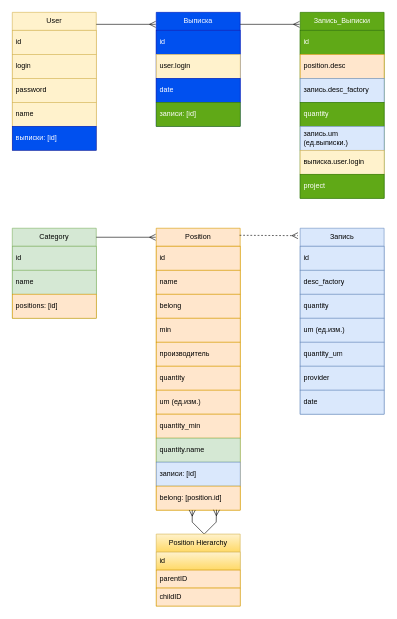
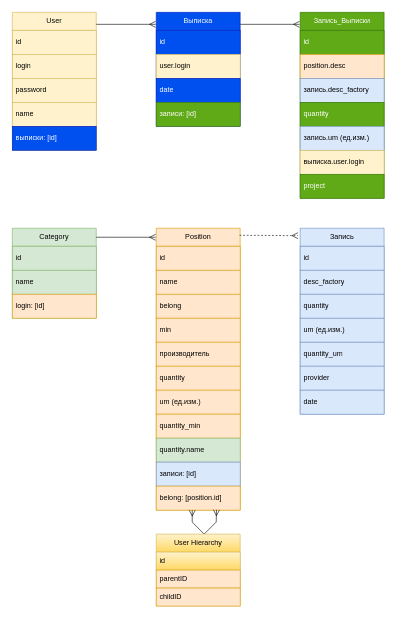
  <mxCell id="0" />
  <mxCell id="1" parent="0" />
  <mxCell id="2" value="User" style="swimlane;fontStyle=0;childLayout=stackLayout;horizontal=1;startSize=30;horizontalStack=0;resizeParent=1;resizeParentMax=0;resizeLast=0;collapsible=1;marginBottom=0;whiteSpace=wrap;html=1;fillColor=#fff2cc;strokeColor=#d6b656;" parent="1" vertex="1"><mxGeometry x="20" y="20" width="140" height="230" as="geometry" /></mxCell>
  <mxCell id="3" value="id" style="text;strokeColor=#d6b656;fillColor=#fff2cc;align=left;verticalAlign=middle;spacingLeft=4;spacingRight=4;overflow=hidden;points=[[0,0.5],[1,0.5]];portConstraint=eastwest;rotatable=0;whiteSpace=wrap;html=1;" parent="2" vertex="1"><mxGeometry y="30" width="140" height="40" as="geometry" /></mxCell>
  <mxCell id="4" value="login" style="text;strokeColor=#d6b656;fillColor=#fff2cc;align=left;verticalAlign=middle;spacingLeft=4;spacingRight=4;overflow=hidden;points=[[0,0.5],[1,0.5]];portConstraint=eastwest;rotatable=0;whiteSpace=wrap;html=1;" parent="2" vertex="1"><mxGeometry y="70" width="140" height="40" as="geometry" /></mxCell>
  <mxCell id="5" value="password" style="text;strokeColor=#d6b656;fillColor=#fff2cc;align=left;verticalAlign=middle;spacingLeft=4;spacingRight=4;overflow=hidden;points=[[0,0.5],[1,0.5]];portConstraint=eastwest;rotatable=0;whiteSpace=wrap;html=1;" parent="2" vertex="1"><mxGeometry y="110" width="140" height="40" as="geometry" /></mxCell>
  <mxCell id="6" value="name" style="text;strokeColor=#d6b656;fillColor=#fff2cc;align=left;verticalAlign=middle;spacingLeft=4;spacingRight=4;overflow=hidden;points=[[0,0.5],[1,0.5]];portConstraint=eastwest;rotatable=0;whiteSpace=wrap;html=1;" parent="2" vertex="1"><mxGeometry y="150" width="140" height="40" as="geometry" /></mxCell>
  <mxCell id="7" value="выписки: [id]" style="text;strokeColor=#001DBC;fillColor=#0050ef;align=left;verticalAlign=middle;spacingLeft=4;spacingRight=4;overflow=hidden;points=[[0,0.5],[1,0.5]];portConstraint=eastwest;rotatable=0;whiteSpace=wrap;html=1;fontColor=#ffffff;" parent="2" vertex="1"><mxGeometry y="190" width="140" height="40" as="geometry" /></mxCell>
  <mxCell id="8" value="Category" style="swimlane;fontStyle=0;childLayout=stackLayout;horizontal=1;startSize=30;horizontalStack=0;resizeParent=1;resizeParentMax=0;resizeLast=0;collapsible=1;marginBottom=0;whiteSpace=wrap;html=1;fillColor=#d5e8d4;strokeColor=#82b366;" parent="1" vertex="1"><mxGeometry x="20" y="380" width="140" height="150" as="geometry" /></mxCell>
  <mxCell id="9" value="id" style="text;strokeColor=#82b366;fillColor=#d5e8d4;align=left;verticalAlign=middle;spacingLeft=4;spacingRight=4;overflow=hidden;points=[[0,0.5],[1,0.5]];portConstraint=eastwest;rotatable=0;whiteSpace=wrap;html=1;" parent="8" vertex="1"><mxGeometry y="30" width="140" height="40" as="geometry" /></mxCell>
  <mxCell id="10" value="name" style="text;strokeColor=#82b366;fillColor=#d5e8d4;align=left;verticalAlign=middle;spacingLeft=4;spacingRight=4;overflow=hidden;points=[[0,0.5],[1,0.5]];portConstraint=eastwest;rotatable=0;whiteSpace=wrap;html=1;" parent="8" vertex="1"><mxGeometry y="70" width="140" height="40" as="geometry" /></mxCell>
- <mxCell id="11" value="positions: [id]" style="text;strokeColor=#d79b00;fillColor=#ffe6cc;align=left;verticalAlign=middle;spacingLeft=4;spacingRight=4;overflow=hidden;points=[[0,0.5],[1,0.5]];portConstraint=eastwest;rotatable=0;whiteSpace=wrap;html=1;" parent="8" vertex="1"><mxGeometry y="110" width="140" height="40" as="geometry" /></mxCell>
+ <mxCell id="11" value="login: [id]" style="text;strokeColor=#d79b00;fillColor=#ffe6cc;align=left;verticalAlign=middle;spacingLeft=4;spacingRight=4;overflow=hidden;points=[[0,0.5],[1,0.5]];portConstraint=eastwest;rotatable=0;whiteSpace=wrap;html=1;" parent="8" vertex="1"><mxGeometry y="110" width="140" height="40" as="geometry" /></mxCell>
  <mxCell id="12" value="Выписка" style="swimlane;fontStyle=0;childLayout=stackLayout;horizontal=1;startSize=30;horizontalStack=0;resizeParent=1;resizeParentMax=0;resizeLast=0;collapsible=1;marginBottom=0;whiteSpace=wrap;html=1;fillColor=#0050ef;fontColor=#ffffff;strokeColor=#001DBC;" parent="1" vertex="1"><mxGeometry x="260" y="20" width="140" height="190" as="geometry" /></mxCell>
  <mxCell id="13" value="id" style="text;strokeColor=#001DBC;fillColor=#0050ef;align=left;verticalAlign=middle;spacingLeft=4;spacingRight=4;overflow=hidden;points=[[0,0.5],[1,0.5]];portConstraint=eastwest;rotatable=0;whiteSpace=wrap;html=1;fontColor=#ffffff;" parent="12" vertex="1"><mxGeometry y="30" width="140" height="40" as="geometry" /></mxCell>
  <mxCell id="14" value="user.login" style="text;strokeColor=#d6b656;fillColor=#fff2cc;align=left;verticalAlign=middle;spacingLeft=4;spacingRight=4;overflow=hidden;points=[[0,0.5],[1,0.5]];portConstraint=eastwest;rotatable=0;whiteSpace=wrap;html=1;" parent="12" vertex="1"><mxGeometry y="70" width="140" height="40" as="geometry" /></mxCell>
  <mxCell id="15" value="date" style="text;strokeColor=#001DBC;fillColor=#0050ef;align=left;verticalAlign=middle;spacingLeft=4;spacingRight=4;overflow=hidden;points=[[0,0.5],[1,0.5]];portConstraint=eastwest;rotatable=0;whiteSpace=wrap;html=1;fontColor=#ffffff;" parent="12" vertex="1"><mxGeometry y="110" width="140" height="40" as="geometry" /></mxCell>
  <mxCell id="16" value="записи: [id]" style="text;strokeColor=#2D7600;fillColor=#60a917;align=left;verticalAlign=middle;spacingLeft=4;spacingRight=4;overflow=hidden;points=[[0,0.5],[1,0.5]];portConstraint=eastwest;rotatable=0;whiteSpace=wrap;html=1;fontColor=#ffffff;" parent="12" vertex="1"><mxGeometry y="150" width="140" height="40" as="geometry" /></mxCell>
  <mxCell id="17" value="Запись_Выписки" style="swimlane;fontStyle=0;childLayout=stackLayout;horizontal=1;startSize=30;horizontalStack=0;resizeParent=1;resizeParentMax=0;resizeLast=0;collapsible=1;marginBottom=0;whiteSpace=wrap;html=1;fillColor=#60a917;fontColor=#ffffff;strokeColor=#2D7600;" parent="1" vertex="1"><mxGeometry x="500" y="20" width="140" height="310" as="geometry" /></mxCell>
  <mxCell id="18" value="id" style="text;strokeColor=#2D7600;fillColor=#60a917;align=left;verticalAlign=middle;spacingLeft=4;spacingRight=4;overflow=hidden;points=[[0,0.5],[1,0.5]];portConstraint=eastwest;rotatable=0;whiteSpace=wrap;html=1;fontColor=#ffffff;" parent="17" vertex="1"><mxGeometry y="30" width="140" height="40" as="geometry" /></mxCell>
  <mxCell id="19" value="position.desc" style="text;strokeColor=#d79b00;fillColor=#ffe6cc;align=left;verticalAlign=middle;spacingLeft=4;spacingRight=4;overflow=hidden;points=[[0,0.5],[1,0.5]];portConstraint=eastwest;rotatable=0;whiteSpace=wrap;html=1;" parent="17" vertex="1"><mxGeometry y="70" width="140" height="40" as="geometry" /></mxCell>
  <mxCell id="20" value="запись.desc_factory" style="text;strokeColor=#6c8ebf;fillColor=#dae8fc;align=left;verticalAlign=middle;spacingLeft=4;spacingRight=4;overflow=hidden;points=[[0,0.5],[1,0.5]];portConstraint=eastwest;rotatable=0;whiteSpace=wrap;html=1;" parent="17" vertex="1"><mxGeometry y="110" width="140" height="40" as="geometry" /></mxCell>
  <mxCell id="21" value="quantity" style="text;strokeColor=#2D7600;fillColor=#60a917;align=left;verticalAlign=middle;spacingLeft=4;spacingRight=4;overflow=hidden;points=[[0,0.5],[1,0.5]];portConstraint=eastwest;rotatable=0;whiteSpace=wrap;html=1;fontColor=#ffffff;" parent="17" vertex="1"><mxGeometry y="150" width="140" height="40" as="geometry" /></mxCell>
- <mxCell id="22" value="запись.um (ед.выписки.)" style="text;strokeColor=#6c8ebf;fillColor=#dae8fc;align=left;verticalAlign=middle;spacingLeft=4;spacingRight=4;overflow=hidden;points=[[0,0.5],[1,0.5]];portConstraint=eastwest;rotatable=0;whiteSpace=wrap;html=1;" parent="17" vertex="1"><mxGeometry y="190" width="140" height="40" as="geometry" /></mxCell>
+ <mxCell id="22" value="запись.um (ед.изм.)" style="text;strokeColor=#6c8ebf;fillColor=#dae8fc;align=left;verticalAlign=middle;spacingLeft=4;spacingRight=4;overflow=hidden;points=[[0,0.5],[1,0.5]];portConstraint=eastwest;rotatable=0;whiteSpace=wrap;html=1;" parent="17" vertex="1"><mxGeometry y="190" width="140" height="40" as="geometry" /></mxCell>
  <mxCell id="23" value="выписка.user.login" style="text;strokeColor=#d6b656;fillColor=#fff2cc;align=left;verticalAlign=middle;spacingLeft=4;spacingRight=4;overflow=hidden;points=[[0,0.5],[1,0.5]];portConstraint=eastwest;rotatable=0;whiteSpace=wrap;html=1;" parent="17" vertex="1"><mxGeometry y="230" width="140" height="40" as="geometry" /></mxCell>
  <mxCell id="24" value="project" style="text;strokeColor=#2D7600;fillColor=#60a917;align=left;verticalAlign=middle;spacingLeft=4;spacingRight=4;overflow=hidden;points=[[0,0.5],[1,0.5]];portConstraint=eastwest;rotatable=0;whiteSpace=wrap;html=1;fontColor=#ffffff;" parent="17" vertex="1"><mxGeometry y="270" width="140" height="40" as="geometry" /></mxCell>
  <mxCell id="25" value="Position" style="swimlane;fontStyle=0;childLayout=stackLayout;horizontal=1;startSize=30;horizontalStack=0;resizeParent=1;resizeParentMax=0;resizeLast=0;collapsible=1;marginBottom=0;whiteSpace=wrap;html=1;fillColor=#ffe6cc;strokeColor=#d79b00;" parent="1" vertex="1"><mxGeometry x="260" y="380" width="140" height="470" as="geometry" /></mxCell>
  <mxCell id="26" value="id" style="text;align=left;verticalAlign=middle;spacingLeft=4;spacingRight=4;overflow=hidden;points=[[0,0.5],[1,0.5]];portConstraint=eastwest;rotatable=0;whiteSpace=wrap;html=1;fillColor=#ffe6cc;strokeColor=#d79b00;" parent="25" vertex="1"><mxGeometry y="30" width="140" height="40" as="geometry" /></mxCell>
  <mxCell id="27" value="name" style="text;strokeColor=#d79b00;fillColor=#ffe6cc;align=left;verticalAlign=middle;spacingLeft=4;spacingRight=4;overflow=hidden;points=[[0,0.5],[1,0.5]];portConstraint=eastwest;rotatable=0;whiteSpace=wrap;html=1;" parent="25" vertex="1"><mxGeometry y="70" width="140" height="40" as="geometry" /></mxCell>
  <mxCell id="28" value="belong" style="text;strokeColor=#d79b00;fillColor=#ffe6cc;align=left;verticalAlign=middle;spacingLeft=4;spacingRight=4;overflow=hidden;points=[[0,0.5],[1,0.5]];portConstraint=eastwest;rotatable=0;whiteSpace=wrap;html=1;" parent="25" vertex="1"><mxGeometry y="110" width="140" height="40" as="geometry" /></mxCell>
  <mxCell id="29" value="min" style="text;strokeColor=#d79b00;fillColor=#ffe6cc;align=left;verticalAlign=middle;spacingLeft=4;spacingRight=4;overflow=hidden;points=[[0,0.5],[1,0.5]];portConstraint=eastwest;rotatable=0;whiteSpace=wrap;html=1;" parent="25" vertex="1"><mxGeometry y="150" width="140" height="40" as="geometry" /></mxCell>
  <mxCell id="30" value="производитель" style="text;strokeColor=#d79b00;fillColor=#ffe6cc;align=left;verticalAlign=middle;spacingLeft=4;spacingRight=4;overflow=hidden;points=[[0,0.5],[1,0.5]];portConstraint=eastwest;rotatable=0;whiteSpace=wrap;html=1;" parent="25" vertex="1"><mxGeometry y="190" width="140" height="40" as="geometry" /></mxCell>
  <mxCell id="31" value="quantity" style="text;strokeColor=#d79b00;fillColor=#ffe6cc;align=left;verticalAlign=middle;spacingLeft=4;spacingRight=4;overflow=hidden;points=[[0,0.5],[1,0.5]];portConstraint=eastwest;rotatable=0;whiteSpace=wrap;html=1;" parent="25" vertex="1"><mxGeometry y="230" width="140" height="40" as="geometry" /></mxCell>
  <mxCell id="32" value="um (ед.изм.)" style="text;strokeColor=#d79b00;fillColor=#ffe6cc;align=left;verticalAlign=middle;spacingLeft=4;spacingRight=4;overflow=hidden;points=[[0,0.5],[1,0.5]];portConstraint=eastwest;rotatable=0;whiteSpace=wrap;html=1;" parent="25" vertex="1"><mxGeometry y="270" width="140" height="40" as="geometry" /></mxCell>
  <mxCell id="33" value="quantity_min" style="text;strokeColor=#d79b00;fillColor=#ffe6cc;align=left;verticalAlign=middle;spacingLeft=4;spacingRight=4;overflow=hidden;points=[[0,0.5],[1,0.5]];portConstraint=eastwest;rotatable=0;whiteSpace=wrap;html=1;" parent="25" vertex="1"><mxGeometry y="310" width="140" height="40" as="geometry" /></mxCell>
  <mxCell id="34" value="quantity.name" style="text;strokeColor=#82b366;fillColor=#d5e8d4;align=left;verticalAlign=middle;spacingLeft=4;spacingRight=4;overflow=hidden;points=[[0,0.5],[1,0.5]];portConstraint=eastwest;rotatable=0;whiteSpace=wrap;html=1;" parent="25" vertex="1"><mxGeometry y="350" width="140" height="40" as="geometry" /></mxCell>
  <mxCell id="35" value="записи: [id]" style="text;strokeColor=#6c8ebf;fillColor=#dae8fc;align=left;verticalAlign=middle;spacingLeft=4;spacingRight=4;overflow=hidden;points=[[0,0.5],[1,0.5]];portConstraint=eastwest;rotatable=0;whiteSpace=wrap;html=1;" parent="25" vertex="1"><mxGeometry y="390" width="140" height="40" as="geometry" /></mxCell>
  <mxCell id="36" value="belong: [position.id]" style="text;strokeColor=#d79b00;fillColor=#ffe6cc;align=left;verticalAlign=middle;spacingLeft=4;spacingRight=4;overflow=hidden;points=[[0,0.5],[1,0.5]];portConstraint=eastwest;rotatable=0;whiteSpace=wrap;html=1;" parent="25" vertex="1"><mxGeometry y="430" width="140" height="40" as="geometry" /></mxCell>
  <mxCell id="37" value="" style="endArrow=ERmany;html=1;rounded=0;fontSize=12;startSize=8;endSize=8;endFill=0;entryX=0.718;entryY=0.987;entryDx=0;entryDy=0;entryPerimeter=0;exitX=0.429;exitY=1;exitDx=0;exitDy=0;exitPerimeter=0;startArrow=ERmany;startFill=0;" parent="25" source="36" target="36" edge="1"><mxGeometry width="50" height="50" relative="1" as="geometry"><mxPoint x="50" y="470" as="sourcePoint" /><mxPoint x="120" y="470" as="targetPoint" /><Array as="points"><mxPoint x="60" y="490" /><mxPoint x="80" y="510" /><mxPoint x="100" y="490" /></Array></mxGeometry></mxCell>
  <mxCell id="38" value="Запись" style="swimlane;fontStyle=0;childLayout=stackLayout;horizontal=1;startSize=30;horizontalStack=0;resizeParent=1;resizeParentMax=0;resizeLast=0;collapsible=1;marginBottom=0;whiteSpace=wrap;html=1;fillColor=#dae8fc;strokeColor=#6c8ebf;" parent="1" vertex="1"><mxGeometry x="500" y="380" width="140" height="310" as="geometry" /></mxCell>
  <mxCell id="39" value="id" style="text;strokeColor=#6c8ebf;fillColor=#dae8fc;align=left;verticalAlign=middle;spacingLeft=4;spacingRight=4;overflow=hidden;points=[[0,0.5],[1,0.5]];portConstraint=eastwest;rotatable=0;whiteSpace=wrap;html=1;" parent="38" vertex="1"><mxGeometry y="30" width="140" height="40" as="geometry" /></mxCell>
  <mxCell id="40" value="desc_factory" style="text;strokeColor=#6c8ebf;fillColor=#dae8fc;align=left;verticalAlign=middle;spacingLeft=4;spacingRight=4;overflow=hidden;points=[[0,0.5],[1,0.5]];portConstraint=eastwest;rotatable=0;whiteSpace=wrap;html=1;" parent="38" vertex="1"><mxGeometry y="70" width="140" height="40" as="geometry" /></mxCell>
  <mxCell id="41" value="quantity" style="text;strokeColor=#6c8ebf;fillColor=#dae8fc;align=left;verticalAlign=middle;spacingLeft=4;spacingRight=4;overflow=hidden;points=[[0,0.5],[1,0.5]];portConstraint=eastwest;rotatable=0;whiteSpace=wrap;html=1;" parent="38" vertex="1"><mxGeometry y="110" width="140" height="40" as="geometry" /></mxCell>
  <mxCell id="42" value="um (ед.изм.)" style="text;strokeColor=#6c8ebf;fillColor=#dae8fc;align=left;verticalAlign=middle;spacingLeft=4;spacingRight=4;overflow=hidden;points=[[0,0.5],[1,0.5]];portConstraint=eastwest;rotatable=0;whiteSpace=wrap;html=1;" parent="38" vertex="1"><mxGeometry y="150" width="140" height="40" as="geometry" /></mxCell>
  <mxCell id="43" value="quantity_um" style="text;strokeColor=#6c8ebf;fillColor=#dae8fc;align=left;verticalAlign=middle;spacingLeft=4;spacingRight=4;overflow=hidden;points=[[0,0.5],[1,0.5]];portConstraint=eastwest;rotatable=0;whiteSpace=wrap;html=1;" parent="38" vertex="1"><mxGeometry y="190" width="140" height="40" as="geometry" /></mxCell>
  <mxCell id="44" value="provider" style="text;strokeColor=#6c8ebf;fillColor=#dae8fc;align=left;verticalAlign=middle;spacingLeft=4;spacingRight=4;overflow=hidden;points=[[0,0.5],[1,0.5]];portConstraint=eastwest;rotatable=0;whiteSpace=wrap;html=1;" parent="38" vertex="1"><mxGeometry y="230" width="140" height="40" as="geometry" /></mxCell>
  <mxCell id="45" value="date" style="text;strokeColor=#6c8ebf;fillColor=#dae8fc;align=left;verticalAlign=middle;spacingLeft=4;spacingRight=4;overflow=hidden;points=[[0,0.5],[1,0.5]];portConstraint=eastwest;rotatable=0;whiteSpace=wrap;html=1;" parent="38" vertex="1"><mxGeometry y="270" width="140" height="40" as="geometry" /></mxCell>
  <mxCell id="46" value="" style="endArrow=ERmany;html=1;rounded=0;fontSize=12;startSize=8;endSize=8;entryX=-0.007;entryY=0.032;entryDx=0;entryDy=0;entryPerimeter=0;endFill=0;" parent="1" target="25" edge="1"><mxGeometry width="50" height="50" relative="1" as="geometry"><mxPoint x="160" y="395" as="sourcePoint" /><mxPoint x="330" y="540" as="targetPoint" /></mxGeometry></mxCell>
  <mxCell id="47" value="" style="endArrow=ERmany;html=1;rounded=0;fontSize=12;startSize=8;endSize=8;endFill=0;exitX=0.993;exitY=0.025;exitDx=0;exitDy=0;exitPerimeter=0;entryX=-0.026;entryY=0.04;entryDx=0;entryDy=0;entryPerimeter=0;dashed=1;" parent="1" source="25" target="38" edge="1"><mxGeometry width="50" height="50" relative="1" as="geometry"><mxPoint x="170" y="405" as="sourcePoint" /><mxPoint x="510" y="394" as="targetPoint" /></mxGeometry></mxCell>
  <mxCell id="48" value="" style="endArrow=ERmany;html=1;rounded=0;fontSize=12;startSize=8;endSize=8;entryX=-0.007;entryY=0.032;entryDx=0;entryDy=0;entryPerimeter=0;endFill=0;" parent="1" edge="1"><mxGeometry width="50" height="50" relative="1" as="geometry"><mxPoint x="160" y="40" as="sourcePoint" /><mxPoint x="259" y="40" as="targetPoint" /></mxGeometry></mxCell>
  <mxCell id="49" value="" style="endArrow=ERmany;html=1;rounded=0;fontSize=12;startSize=8;endSize=8;entryX=-0.007;entryY=0.032;entryDx=0;entryDy=0;entryPerimeter=0;endFill=0;" parent="1" edge="1"><mxGeometry width="50" height="50" relative="1" as="geometry"><mxPoint x="400" y="40" as="sourcePoint" /><mxPoint x="499" y="40" as="targetPoint" /></mxGeometry></mxCell>
- <mxCell id="50" value="Position&amp;nbsp;Hierarchy" style="swimlane;fontStyle=0;childLayout=stackLayout;horizontal=1;startSize=30;horizontalStack=0;resizeParent=1;resizeParentMax=0;resizeLast=0;collapsible=1;marginBottom=0;whiteSpace=wrap;html=1;fillColor=#fff2cc;gradientColor=#ffd966;strokeColor=#d6b656;" parent="1" vertex="1"><mxGeometry x="260" y="890" width="140" height="120" as="geometry" /></mxCell>
+ <mxCell id="50" value="User&amp;nbsp;Hierarchy" style="swimlane;fontStyle=0;childLayout=stackLayout;horizontal=1;startSize=30;horizontalStack=0;resizeParent=1;resizeParentMax=0;resizeLast=0;collapsible=1;marginBottom=0;whiteSpace=wrap;html=1;fillColor=#fff2cc;gradientColor=#ffd966;strokeColor=#d6b656;" parent="1" vertex="1"><mxGeometry x="260" y="890" width="140" height="120" as="geometry" /></mxCell>
  <mxCell id="51" value="id" style="text;align=left;verticalAlign=middle;spacingLeft=4;spacingRight=4;overflow=hidden;points=[[0,0.5],[1,0.5]];portConstraint=eastwest;rotatable=0;whiteSpace=wrap;html=1;fillColor=#fff2cc;gradientColor=#ffd966;strokeColor=#d6b656;" parent="50" vertex="1"><mxGeometry y="30" width="140" height="30" as="geometry" /></mxCell>
  <mxCell id="52" value="parentID" style="text;strokeColor=#d79b00;fillColor=#ffe6cc;align=left;verticalAlign=middle;spacingLeft=4;spacingRight=4;overflow=hidden;points=[[0,0.5],[1,0.5]];portConstraint=eastwest;rotatable=0;whiteSpace=wrap;html=1;" parent="50" vertex="1"><mxGeometry y="60" width="140" height="30" as="geometry" /></mxCell>
  <mxCell id="53" value="childID" style="text;strokeColor=#d79b00;fillColor=#ffe6cc;align=left;verticalAlign=middle;spacingLeft=4;spacingRight=4;overflow=hidden;points=[[0,0.5],[1,0.5]];portConstraint=eastwest;rotatable=0;whiteSpace=wrap;html=1;" parent="50" vertex="1"><mxGeometry y="90" width="140" height="30" as="geometry" /></mxCell>
